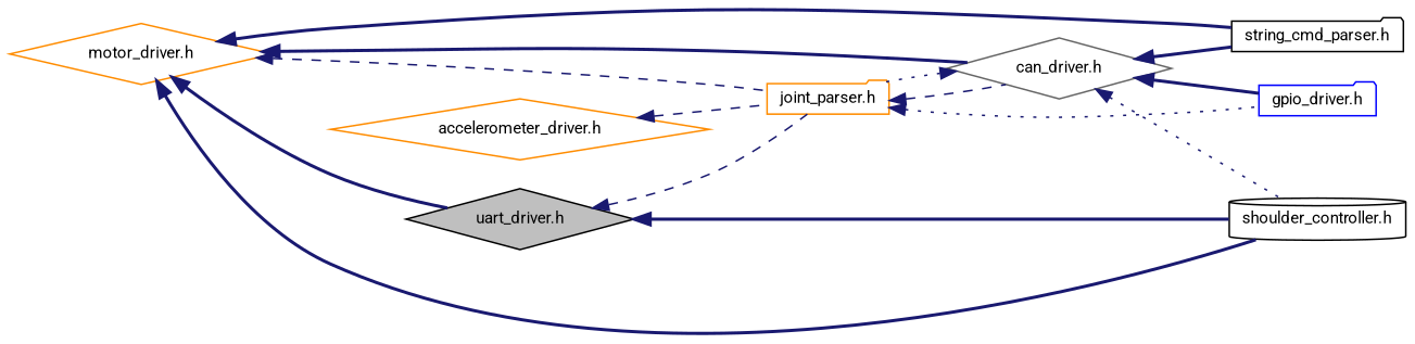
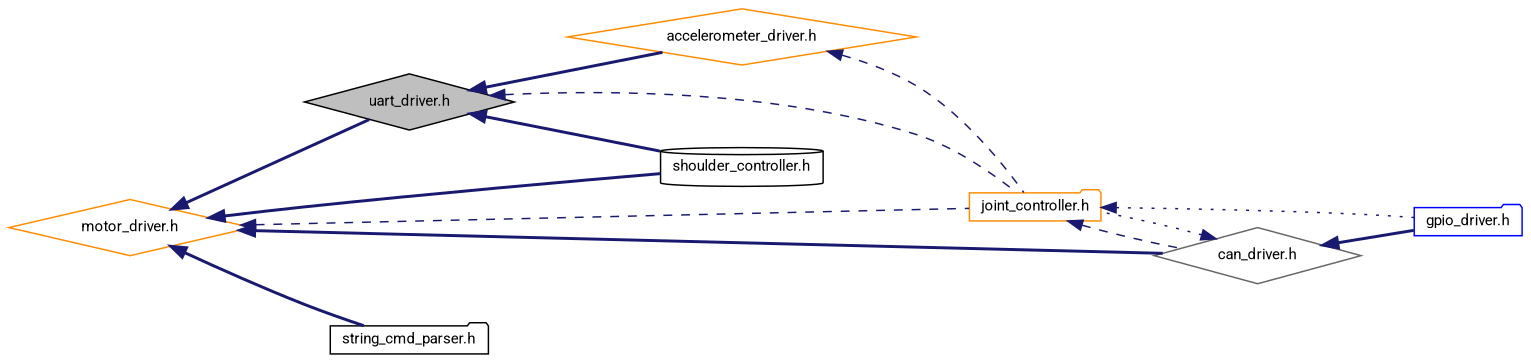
  digraph {
    fontname=Roboto
    rankdir=LR
    node [color=black fillcolor=white fontname=Roboto fontsize=10 shape=diamond style=filled]
    edge [color=midnightblue dir=back fontname=Roboto fontsize=10 labelfontname=Helvetica labelfontsize=10 style=bold]
    n1 [fillcolor=grey75 fontcolor=black height=0.2 label="uart_driver.h" width=0.4]
    n2 [color=darkorange height=0.2 label="accelerometer_driver.h" width=0.4]
-   n3 [color=darkorange height=0.2 label="joint_parser.h" shape=folder width=0.4]
+   n3 [color=darkorange height=0.2 label="joint_controller.h" shape=folder width=0.4]
    n4 [height=0.2 label="shoulder_controller.h" shape=cylinder width=0.4]
    n5 [color=gray40 height=0.2 label="can_driver.h" width=0.4]
    n6 [color=blue height=0.2 label="gpio_driver.h" shape=folder width=0.4]
    n7 [color=darkorange height=0.2 label="motor_driver.h" width=0.4]
    n8 [height=0.2 label="string_cmd_parser.h" shape=folder width=0.4]
+   n1 -> n2
    n1 -> n3 [style=dashed]
    n1 -> n4
    n2 -> n3 [style=dashed]
    n3 -> n5 [style=dashed]
    n3 -> n6 [style=dotted]
    n5 -> n3 [style=dotted]
-   n5 -> n4 [style=dotted]
    n5 -> n6
-   n5 -> n8
    n7 -> n1
    n7 -> n3 [style=dashed]
    n7 -> n4
    n7 -> n5
    n7 -> n8
  }
